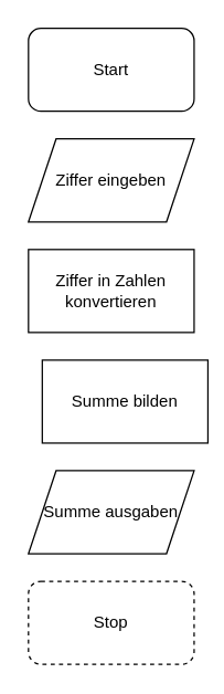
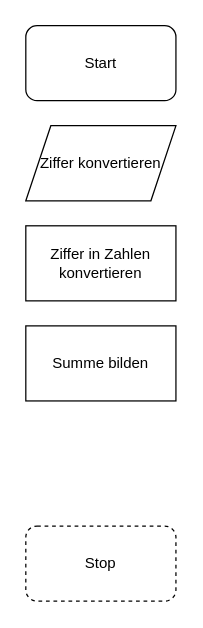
  <mxCell id="0" />
  <mxCell id="1" parent="0" />
  <mxCell id="2" value="Start" style="rounded=1;whiteSpace=wrap;html=1;" vertex="1" parent="1"><mxGeometry x="20" y="20" width="120" height="60" as="geometry" /></mxCell>
  <mxCell id="3" value="Stop" style="rounded=1;whiteSpace=wrap;html=1;dashed=1;" vertex="1" parent="1"><mxGeometry x="20" y="420" width="120" height="60" as="geometry" /></mxCell>
- <mxCell id="4" value="Summe bilden" style="rounded=0;whiteSpace=wrap;html=1;" vertex="1" parent="1"><mxGeometry x="30" y="260" width="120" height="60" as="geometry" /></mxCell>
- <mxCell id="5" value="Ziffer eingeben" style="shape=parallelogram;perimeter=parallelogramPerimeter;whiteSpace=wrap;html=1;fixedSize=1;" vertex="1" parent="1"><mxGeometry x="20" y="100" width="120" height="60" as="geometry" /></mxCell>
- <mxCell id="6" value="Summe ausgaben" style="shape=parallelogram;perimeter=parallelogramPerimeter;whiteSpace=wrap;html=1;fixedSize=1;" vertex="1" parent="1"><mxGeometry x="20" y="340" width="120" height="60" as="geometry" /></mxCell>
+ <mxCell id="4" value="Summe bilden" style="rounded=0;whiteSpace=wrap;html=1;" vertex="1" parent="1"><mxGeometry x="20" y="260" width="120" height="60" as="geometry" /></mxCell>
+ <mxCell id="5" value="Ziffer konvertieren" style="shape=parallelogram;perimeter=parallelogramPerimeter;whiteSpace=wrap;html=1;fixedSize=1;" vertex="1" parent="1"><mxGeometry x="20" y="100" width="120" height="60" as="geometry" /></mxCell>
  <mxCell id="7" value="Ziffer in Zahlen&lt;br&gt;konvertieren" style="rounded=0;whiteSpace=wrap;html=1;" vertex="1" parent="1"><mxGeometry x="20" y="180" width="120" height="60" as="geometry" /></mxCell>
